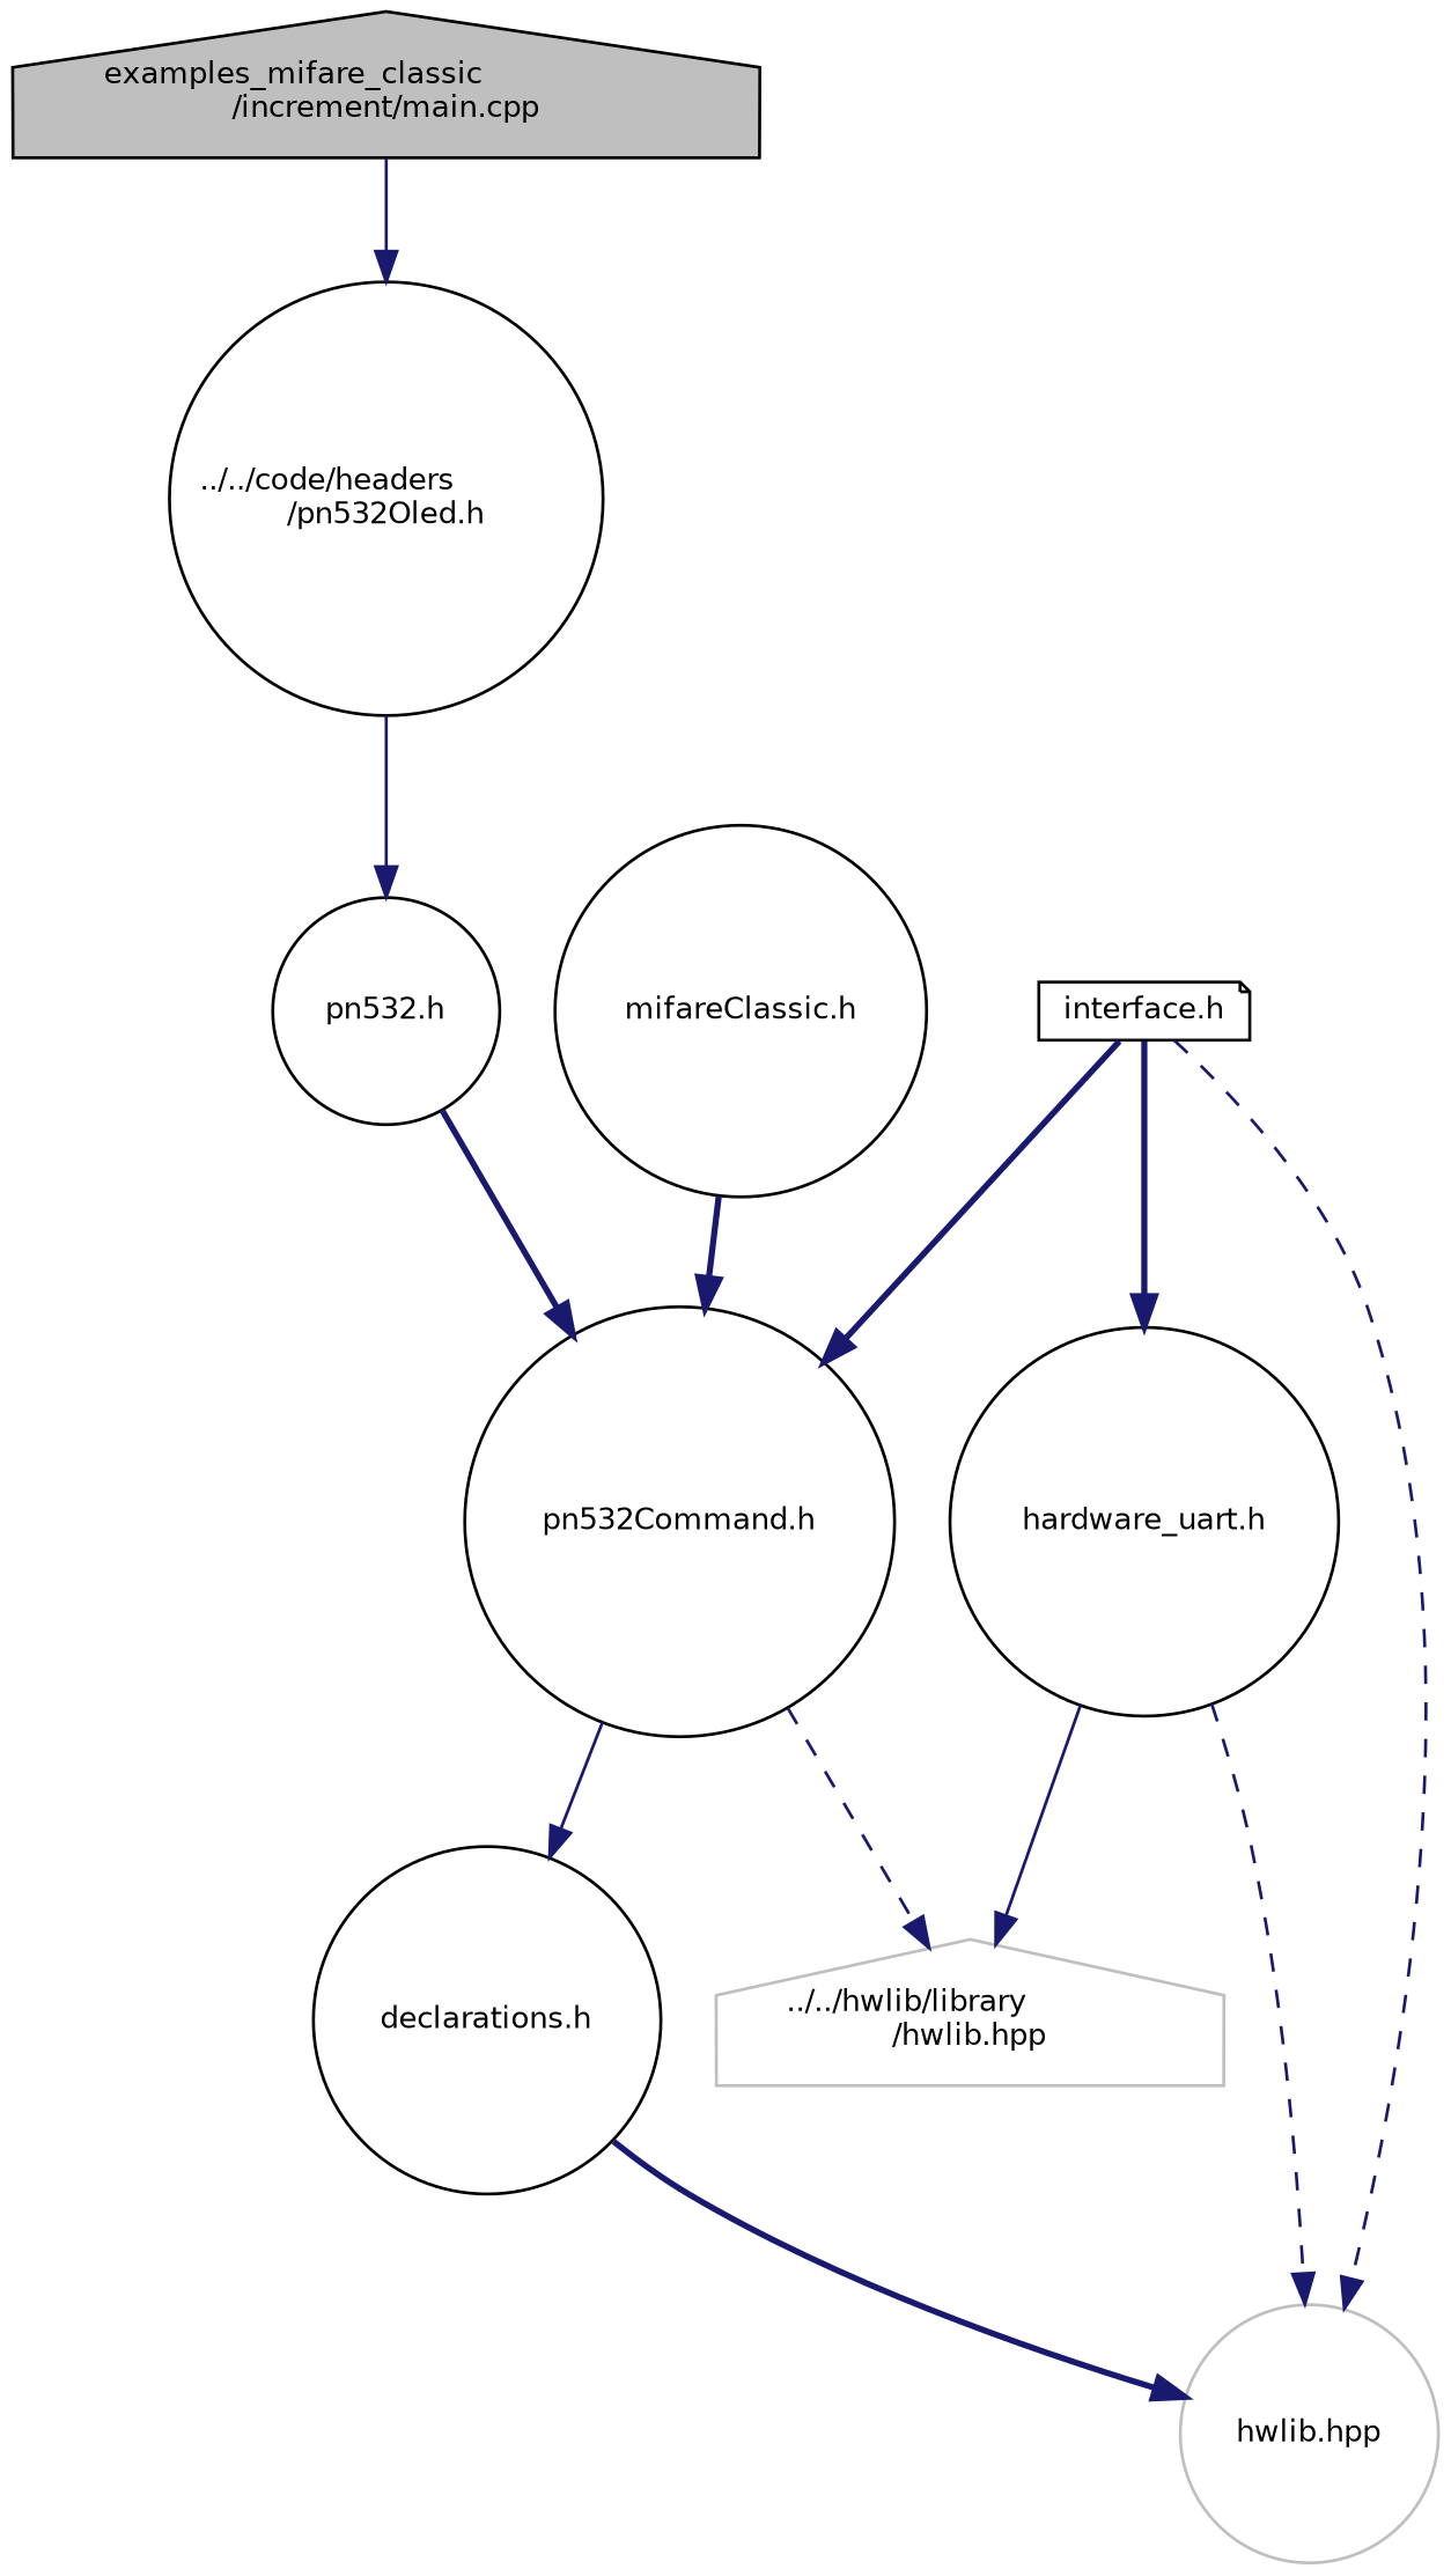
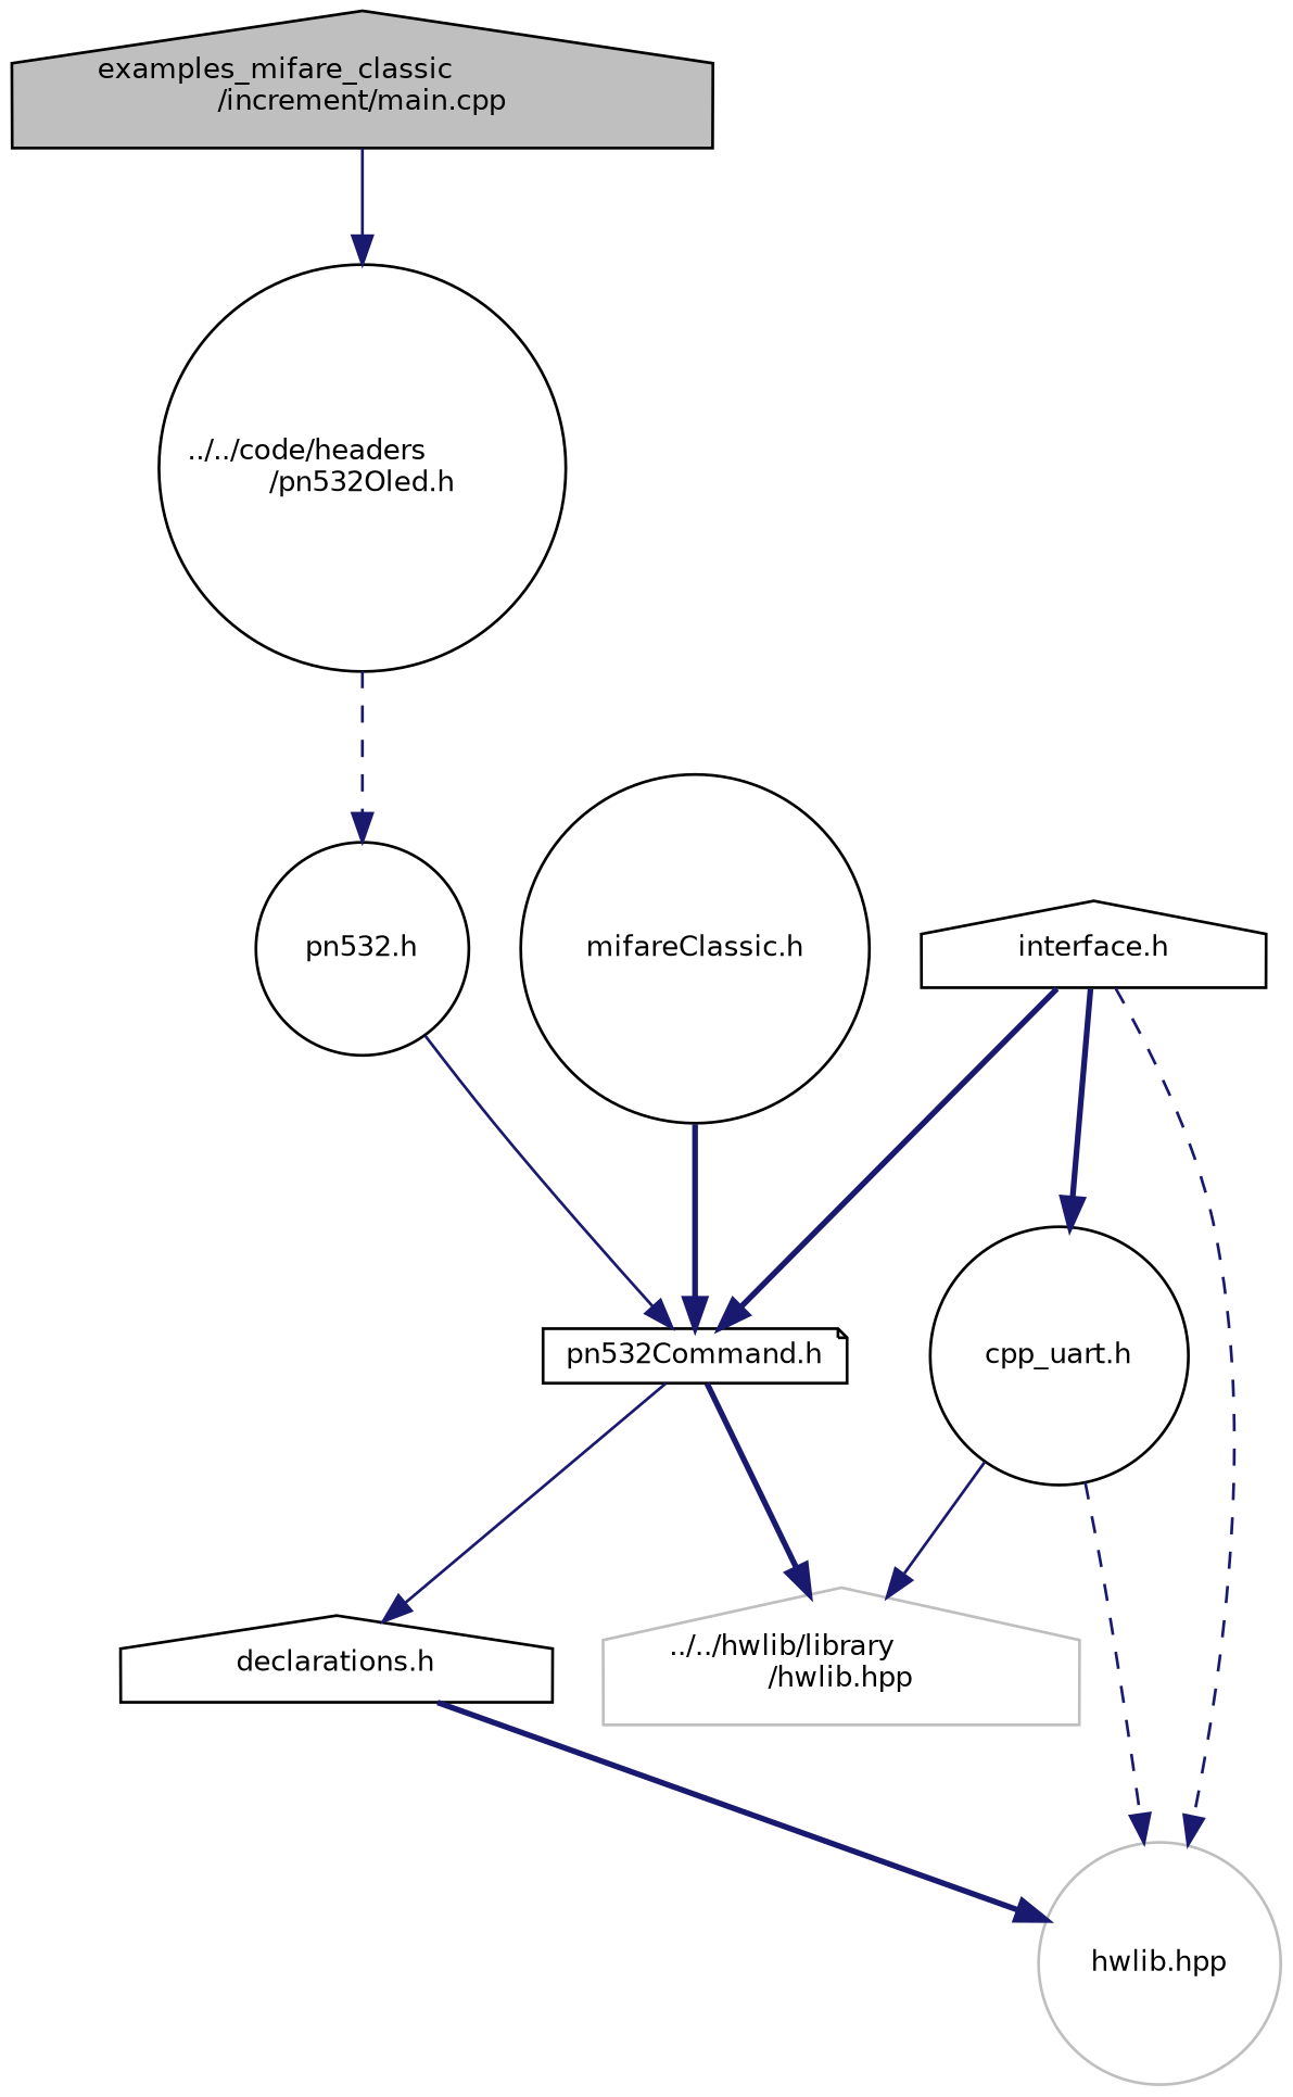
  digraph {
    node [color=black fillcolor=white fontname=Helvetica fontsize=10 shape=circle style=filled]
    edge [color=midnightblue fontname=Helvetica fontsize=10 labelfontname=Helvetica labelfontsize=10 style=bold]
    n1 [fillcolor=grey75 fontcolor=black height=0.2 label="examples_mifare_classic\l/increment/main.cpp" shape=house width=0.4]
    n2 [height=0.2 label="../../code/headers\l/pn532Oled.h" width=0.4]
    n3 [height=0.2 label="pn532.h" width=0.4]
-   n4 [height=0.2 label="pn532Command.h" width=0.4]
+   n4 [height=0.2 label="pn532Command.h" shape=note width=0.4]
    n5 [color=grey75 height=0.2 label="../../hwlib/library\l/hwlib.hpp" shape=house width=0.4]
-   n6 [height=0.2 label="declarations.h" width=0.4]
-   n7 [height=0.2 label="interface.h" shape=note width=0.4]
+   n6 [height=0.2 label="declarations.h" shape=house width=0.4]
+   n7 [height=0.2 label="interface.h" shape=house width=0.4]
    n8 [color=grey75 height=0.2 label="hwlib.hpp" width=0.4]
-   n9 [height=0.2 label="hardware_uart.h" width=0.4]
+   n9 [height=0.2 label="cpp_uart.h" width=0.4]
    n10 [height=0.2 label="mifareClassic.h" width=0.4]
    n1 -> n2 [style=solid]
-   n2 -> n3 [style=solid]
-   n3 -> n4
-   n4 -> n5 [style=dashed]
+   n2 -> n3 [style=dashed]
+   n3 -> n4 [style=solid]
+   n4 -> n5
    n4 -> n6 [style=solid]
    n6 -> n8
    n7 -> n4
    n7 -> n8 [style=dashed]
    n7 -> n9
    n9 -> n5 [style=solid]
    n9 -> n8 [style=dashed]
    n10 -> n4
  }
